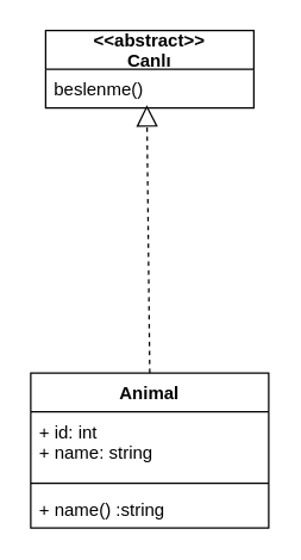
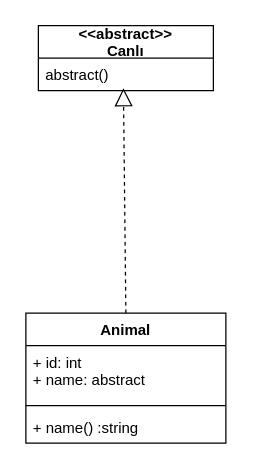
  <mxCell id="0" />
  <mxCell id="1" parent="0" />
  <mxCell id="2" value="Animal" style="swimlane;fontStyle=1;align=center;verticalAlign=top;childLayout=stackLayout;horizontal=1;startSize=26;horizontalStack=0;resizeParent=1;resizeParentMax=0;resizeLast=0;collapsible=1;marginBottom=0;" vertex="1" parent="1"><mxGeometry x="20" y="250" width="160" height="104" as="geometry" /></mxCell>
- <mxCell id="3" value="+ id: int&#10;+ name: string" style="text;strokeColor=none;fillColor=none;align=left;verticalAlign=top;spacingLeft=4;spacingRight=4;overflow=hidden;rotatable=0;points=[[0,0.5],[1,0.5]];portConstraint=eastwest;" vertex="1" parent="2"><mxGeometry y="26" width="160" height="44" as="geometry" /></mxCell>
+ <mxCell id="3" value="+ id: int&#10;+ name: abstract" style="text;strokeColor=none;fillColor=none;align=left;verticalAlign=top;spacingLeft=4;spacingRight=4;overflow=hidden;rotatable=0;points=[[0,0.5],[1,0.5]];portConstraint=eastwest;" vertex="1" parent="2"><mxGeometry y="26" width="160" height="44" as="geometry" /></mxCell>
  <mxCell id="4" value="" style="line;strokeWidth=1;fillColor=none;align=left;verticalAlign=middle;spacingTop=-1;spacingLeft=3;spacingRight=3;rotatable=0;labelPosition=right;points=[];portConstraint=eastwest;" vertex="1" parent="2"><mxGeometry y="70" width="160" height="8" as="geometry" /></mxCell>
  <mxCell id="5" value="+ name() :string" style="text;strokeColor=none;fillColor=none;align=left;verticalAlign=top;spacingLeft=4;spacingRight=4;overflow=hidden;rotatable=0;points=[[0,0.5],[1,0.5]];portConstraint=eastwest;" vertex="1" parent="2"><mxGeometry y="78" width="160" height="26" as="geometry" /></mxCell>
  <mxCell id="6" value="&lt;&lt;abstract&gt;&gt;&#10;Canlı" style="swimlane;fontStyle=1;childLayout=stackLayout;horizontal=1;startSize=26;fillColor=none;horizontalStack=0;resizeParent=1;resizeParentMax=0;resizeLast=0;collapsible=1;marginBottom=0;" vertex="1" parent="1"><mxGeometry x="30" y="20" width="140" height="52" as="geometry" /></mxCell>
- <mxCell id="7" value="beslenme()" style="text;strokeColor=none;fillColor=none;align=left;verticalAlign=top;spacingLeft=4;spacingRight=4;overflow=hidden;rotatable=0;points=[[0,0.5],[1,0.5]];portConstraint=eastwest;" vertex="1" parent="6"><mxGeometry y="26" width="140" height="26" as="geometry" /></mxCell>
+ <mxCell id="7" value="abstract()" style="text;strokeColor=none;fillColor=none;align=left;verticalAlign=top;spacingLeft=4;spacingRight=4;overflow=hidden;rotatable=0;points=[[0,0.5],[1,0.5]];portConstraint=eastwest;" vertex="1" parent="6"><mxGeometry y="26" width="140" height="26" as="geometry" /></mxCell>
  <mxCell id="8" value="" style="endArrow=block;dashed=1;endFill=0;endSize=12;html=1;rounded=0;entryX=0.486;entryY=0.923;entryDx=0;entryDy=0;entryPerimeter=0;" edge="1" parent="1" target="7"><mxGeometry width="160" relative="1" as="geometry"><mxPoint x="100" y="250" as="sourcePoint" /><mxPoint x="100" y="80" as="targetPoint" /></mxGeometry></mxCell>
